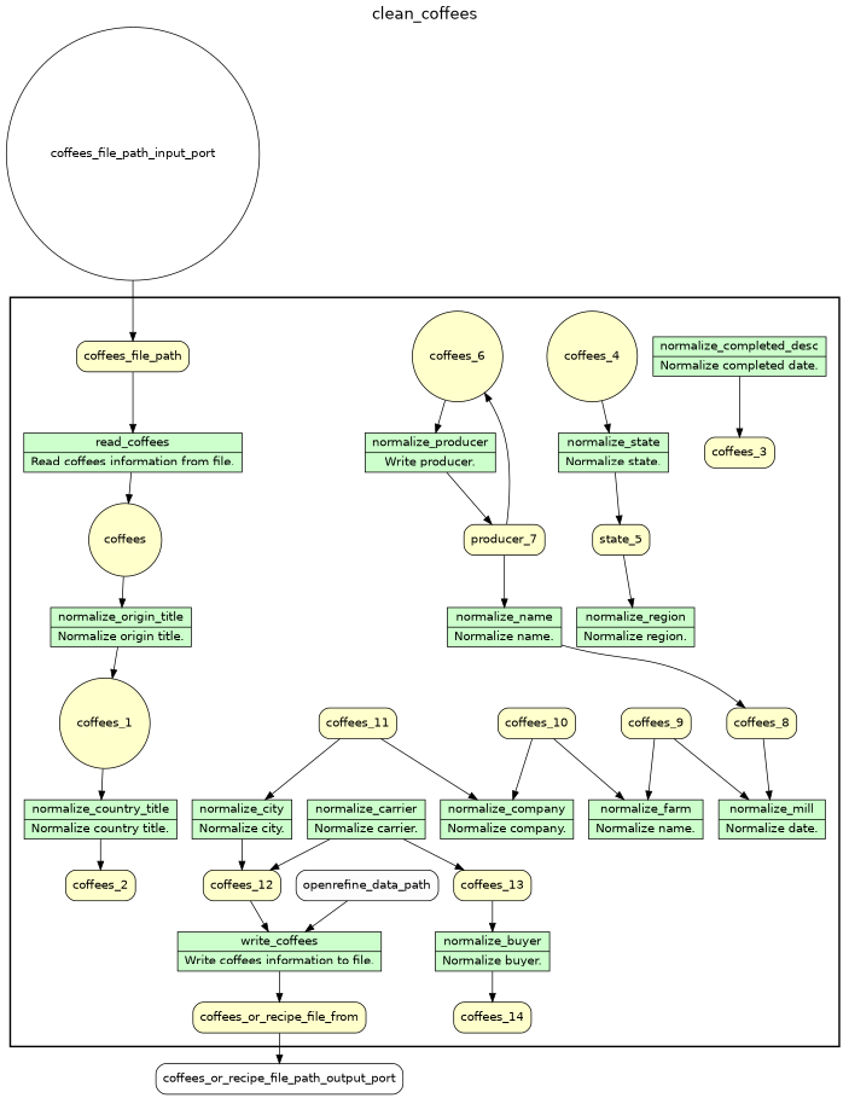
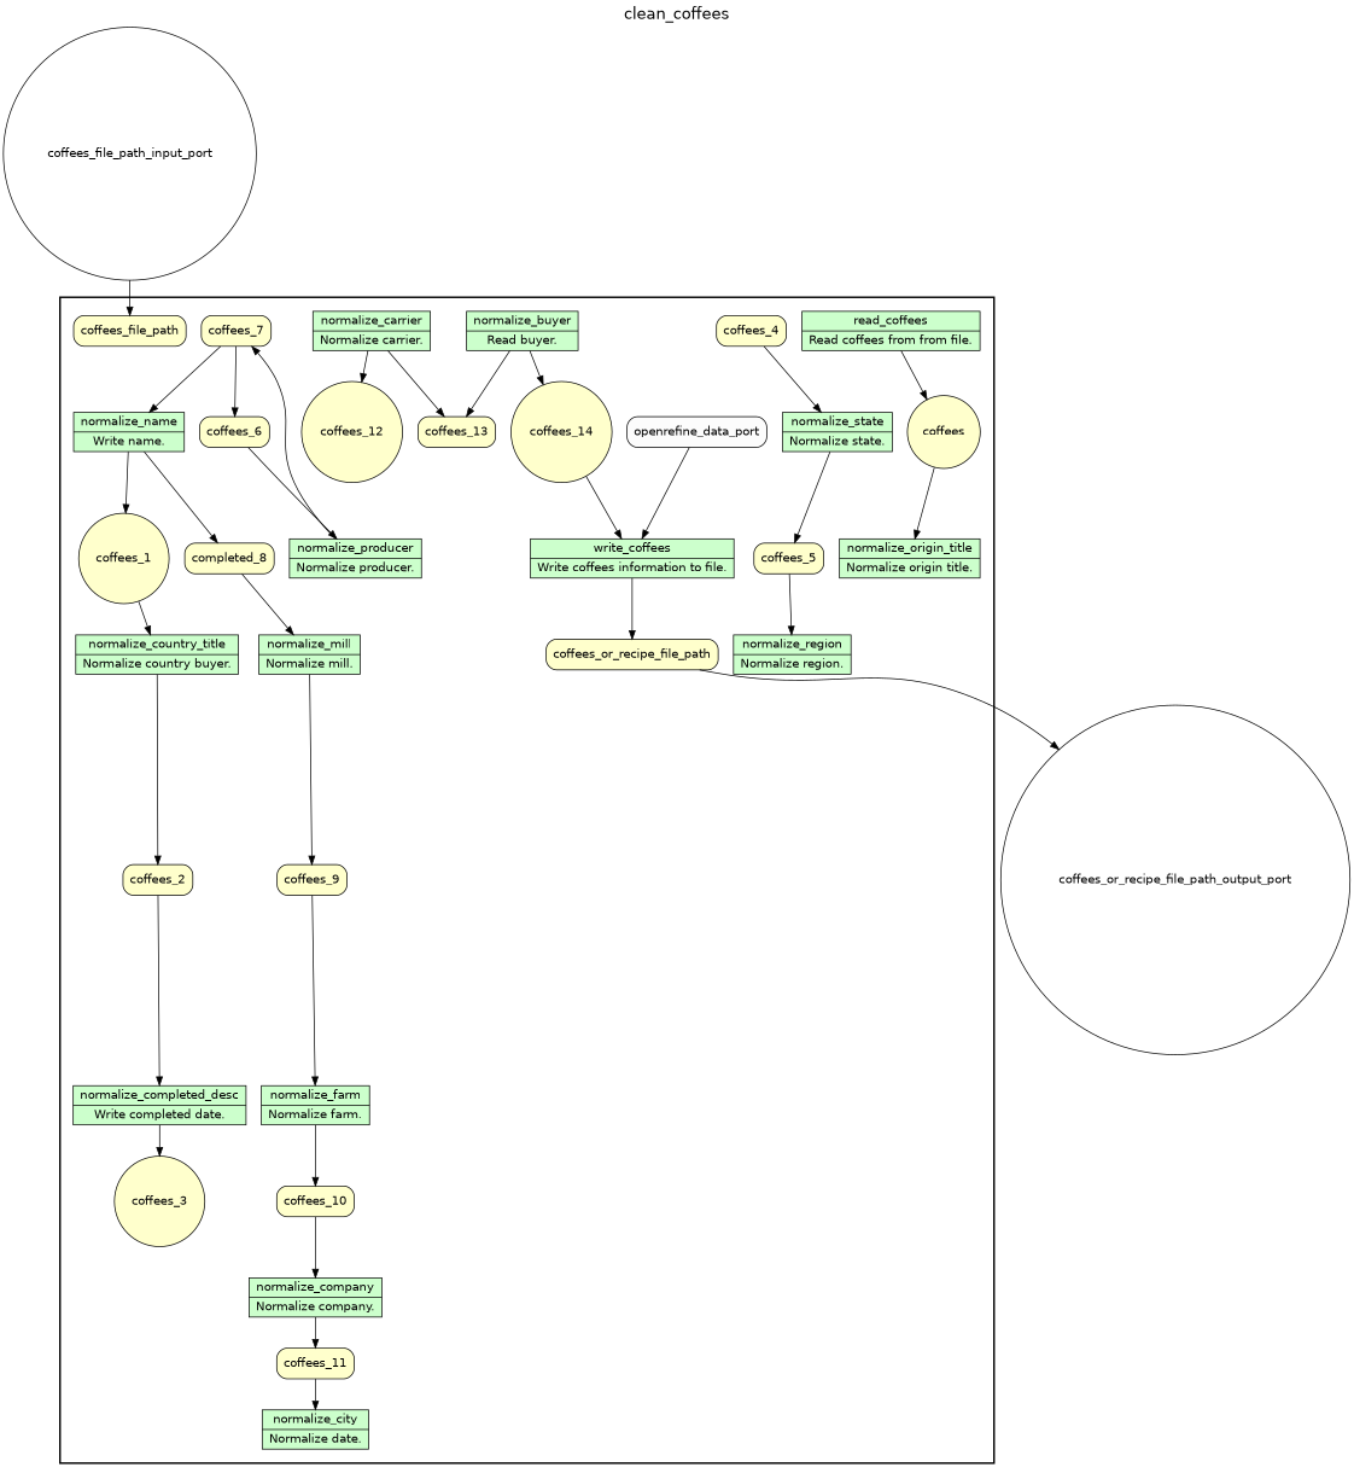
  digraph {
    fontname=Helvetica
    fontsize=18
    label=clean_coffees
    labelloc=t
    rankdir=TB
    node [fillcolor="#FFFFCC" fontname=Helvetica peripheries=1 shape=box style="rounded,filled"]
-   n1 [fillcolor="#CCFFCC" label="{<f0> read_coffees |<f1> Read coffees information from file.}" rankdir=LR shape=record style=filled]
+   n1 [fillcolor="#CCFFCC" label="{<f0> read_coffees |<f1> Read coffees from from file.}" rankdir=LR shape=record style=filled]
    coffees [shape=circle]
    n3 [fillcolor="#CCFFCC" label="{<f0> normalize_origin_title |<f1> Normalize origin title.}" rankdir=LR shape=record style=filled]
    coffees_1 [shape=circle]
-   n5 [fillcolor="#CCFFCC" label="{<f0> normalize_country_title |<f1> Normalize country title.}" rankdir=LR shape=record style=filled]
+   n5 [fillcolor="#CCFFCC" label="{<f0> normalize_country_title |<f1> Normalize country buyer.}" rankdir=LR shape=record style=filled]
    coffees_2
-   n7 [fillcolor="#CCFFCC" label="{<f0> normalize_completed_desc |<f1> Normalize completed date.}" rankdir=LR shape=record style=filled]
-   coffees_3
-   coffees_4 [shape=circle]
+   n7 [fillcolor="#CCFFCC" label="{<f0> normalize_completed_desc |<f1> Write completed date.}" rankdir=LR shape=record style=filled]
+   coffees_3 [shape=circle]
+   coffees_4
    n10 [fillcolor="#CCFFCC" label="{<f0> normalize_state |<f1> Normalize state.}" rankdir=LR shape=record style=filled]
-   coffees_5 [label=state_5]
+   coffees_5
    n12 [fillcolor="#CCFFCC" label="{<f0> normalize_region |<f1> Normalize region.}" rankdir=LR shape=record style=filled]
-   coffees_6 [shape=circle]
-   n14 [fillcolor="#CCFFCC" label="{<f0> normalize_producer |<f1> Write producer.}" rankdir=LR shape=record style=filled]
-   coffees_7 [label=producer_7]
-   n16 [fillcolor="#CCFFCC" label="{<f0> normalize_name |<f1> Normalize name.}" rankdir=LR shape=record style=filled]
-   coffees_8
-   n18 [fillcolor="#CCFFCC" label="{<f0> normalize_mill |<f1> Normalize date.}" rankdir=LR shape=record style=filled]
+   coffees_6
+   n14 [fillcolor="#CCFFCC" label="{<f0> normalize_producer |<f1> Normalize producer.}" rankdir=LR shape=record style=filled]
+   coffees_7
+   n16 [fillcolor="#CCFFCC" label="{<f0> normalize_name |<f1> Write name.}" rankdir=LR shape=record style=filled]
+   coffees_8 [label=completed_8]
+   n18 [fillcolor="#CCFFCC" label="{<f0> normalize_mill |<f1> Normalize mill.}" rankdir=LR shape=record style=filled]
    coffees_9
-   n20 [fillcolor="#CCFFCC" label="{<f0> normalize_farm |<f1> Normalize name.}" rankdir=LR shape=record style=filled]
+   n20 [fillcolor="#CCFFCC" label="{<f0> normalize_farm |<f1> Normalize farm.}" rankdir=LR shape=record style=filled]
    coffees_10
    n22 [fillcolor="#CCFFCC" label="{<f0> normalize_company |<f1> Normalize company.}" rankdir=LR shape=record style=filled]
    coffees_11
-   n24 [fillcolor="#CCFFCC" label="{<f0> normalize_city |<f1> Normalize city.}" rankdir=LR shape=record style=filled]
-   coffees_12
+   n24 [fillcolor="#CCFFCC" label="{<f0> normalize_city |<f1> Normalize date.}" rankdir=LR shape=record style=filled]
+   coffees_12 [shape=circle]
    n26 [fillcolor="#CCFFCC" label="{<f0> normalize_carrier |<f1> Normalize carrier.}" rankdir=LR shape=record style=filled]
    coffees_13
-   n28 [fillcolor="#CCFFCC" label="{<f0> normalize_buyer |<f1> Normalize buyer.}" rankdir=LR shape=record style=filled]
-   coffees_14
+   n28 [fillcolor="#CCFFCC" label="{<f0> normalize_buyer |<f1> Read buyer.}" rankdir=LR shape=record style=filled]
+   coffees_14 [shape=circle]
    n30 [fillcolor="#CCFFCC" label="{<f0> write_coffees |<f1> Write coffees information to file.}" rankdir=LR shape=record style=filled]
-   coffees_or_recipe_file_path [label=coffees_or_recipe_file_from]
+   coffees_or_recipe_file_path
    coffees_file_path
-   openrefine_data_path [fillcolor="#FCFCFC"]
-   coffees_or_recipe_file_path_output_port [fillcolor="#FFFFFF" width=0.2]
+   openrefine_data_path [fillcolor="#FCFCFC" label=openrefine_data_port]
+   coffees_or_recipe_file_path_output_port [fillcolor="#FFFFFF" shape=circle width=0.2]
    coffees_file_path_input_port [fillcolor="#FFFFFF" shape=circle width=0.2]
    subgraph cluster_1 {
      color=black
      label=""
      penwidth=2
      subgraph cluster_2 {
        color=black
        label=""
        penwidth=0
        n1
        coffees
        n3
        coffees_1
        n5
        coffees_2
        n7
        coffees_3
        coffees_4
        n10
        coffees_5
        n12
        coffees_6
        n14
        coffees_7
        n16
        coffees_8
        n18
        coffees_9
        n20
        coffees_10
        n22
        coffees_11
        n24
        coffees_12
        n26
        coffees_13
        n28
        coffees_14
        n30
        coffees_or_recipe_file_path
        coffees_file_path
        openrefine_data_path
      }
    }
    n1 -> coffees
    coffees -> n3
-   n3 -> coffees_1
+   n16 -> coffees_1
    coffees_1 -> n5
    n5 -> coffees_2
+   coffees_2 -> n7
    n7 -> coffees_3
    coffees_4 -> n10
    n10 -> coffees_5
    coffees_5 -> n12
    coffees_6 -> n14
    n14 -> coffees_7
    coffees_7 -> coffees_6
    coffees_7 -> n16
    n16 -> coffees_8
    coffees_8 -> n18
-   coffees_9 -> n18
+   n18 -> coffees_9
    coffees_9 -> n20
-   coffees_10 -> n20
+   n20 -> coffees_10
    coffees_10 -> n22
-   coffees_11 -> n22
+   n22 -> coffees_11
    coffees_11 -> n24
-   n24 -> coffees_12
    n26 -> coffees_12
    n26 -> coffees_13
-   coffees_13 -> n28
+   n28 -> coffees_13
    n28 -> coffees_14
-   coffees_12 -> n30
+   coffees_14 -> n30
    n30 -> coffees_or_recipe_file_path
    coffees_or_recipe_file_path -> coffees_or_recipe_file_path_output_port
-   coffees_file_path -> n1
    openrefine_data_path -> n30
    coffees_file_path_input_port -> coffees_file_path
  }
